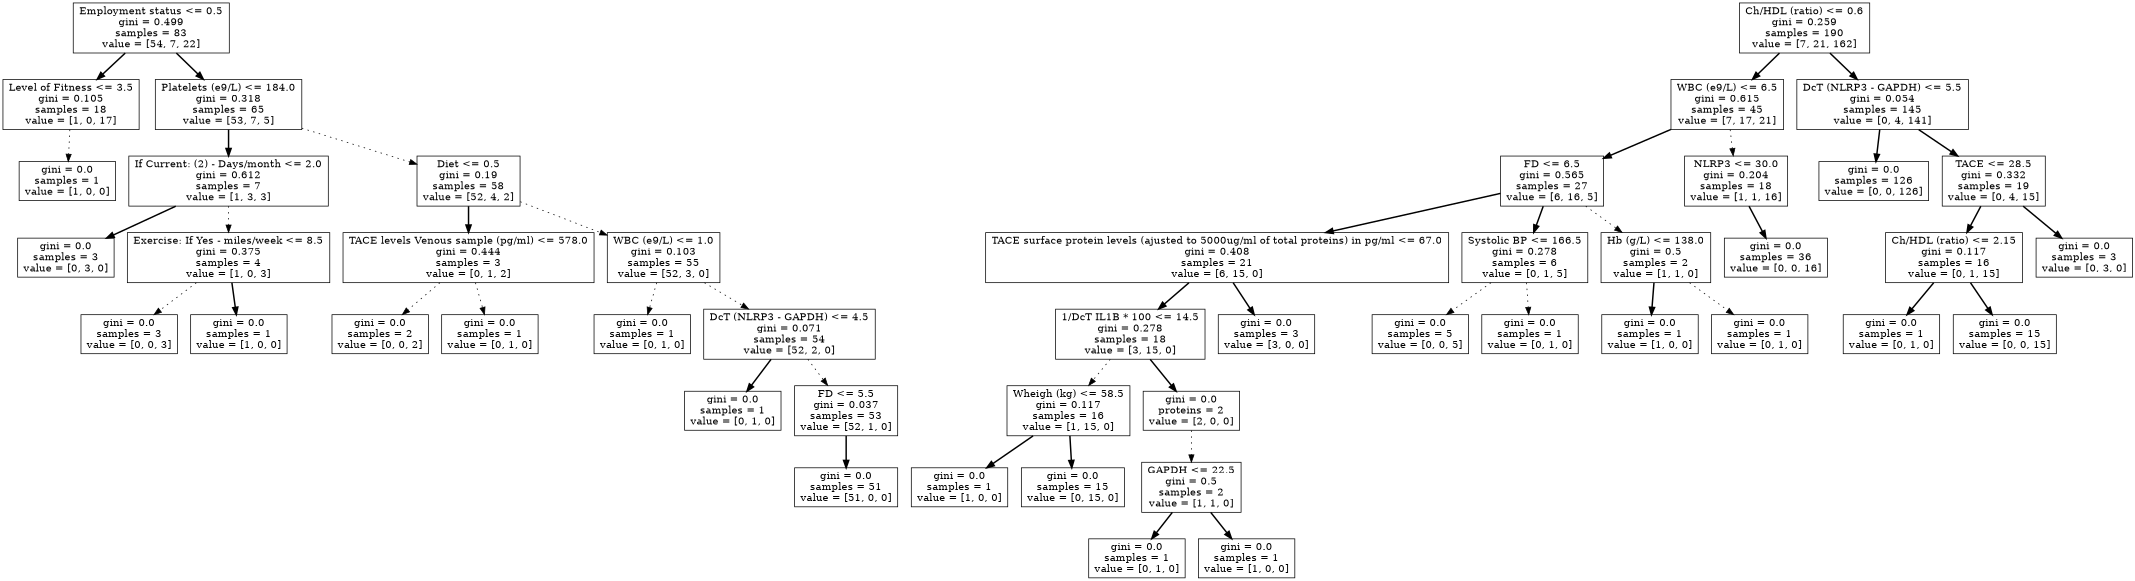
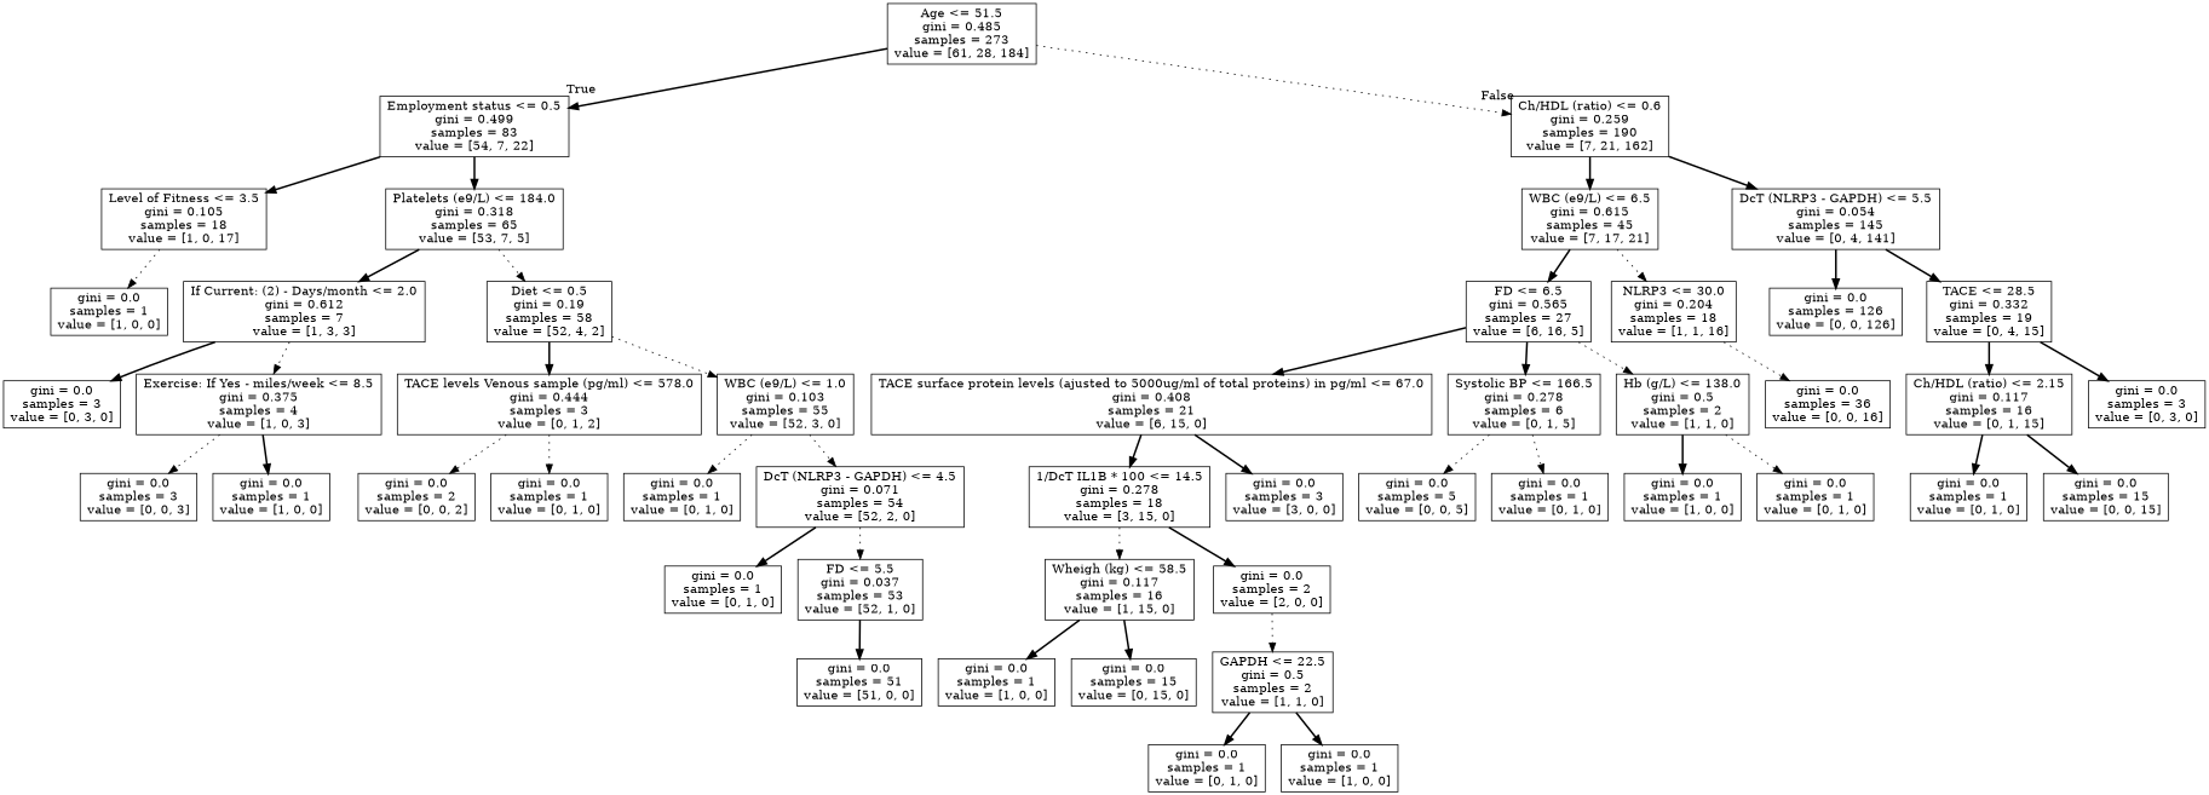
  digraph {
    node [shape=box]
    edge [style=bold]
+   n1 [label="Age <= 51.5\ngini = 0.485\nsamples = 273\nvalue = [61, 28, 184]"]
    n2 [label="Employment status <= 0.5\ngini = 0.499\nsamples = 83\nvalue = [54, 7, 22]"]
    n3 [label="Ch/HDL (ratio) <= 0.6\ngini = 0.259\nsamples = 190\nvalue = [7, 21, 162]"]
    n4 [label="Level of Fitness <= 3.5\ngini = 0.105\nsamples = 18\nvalue = [1, 0, 17]"]
    n5 [label="Platelets (e9/L) <= 184.0\ngini = 0.318\nsamples = 65\nvalue = [53, 7, 5]"]
    n6 [label="WBC (e9/L) <= 6.5\ngini = 0.615\nsamples = 45\nvalue = [7, 17, 21]"]
    n7 [label="DcT (NLRP3 - GAPDH) <= 5.5\ngini = 0.054\nsamples = 145\nvalue = [0, 4, 141]"]
    n8 [label="gini = 0.0\nsamples = 1\nvalue = [1, 0, 0]"]
    n9 [label="If Current: (2) - Days/month <= 2.0\ngini = 0.612\nsamples = 7\nvalue = [1, 3, 3]"]
    n10 [label="Diet <= 0.5\ngini = 0.19\nsamples = 58\nvalue = [52, 4, 2]"]
    n11 [label="gini = 0.0\nsamples = 3\nvalue = [0, 3, 0]"]
    n12 [label="Exercise: If Yes - miles/week <= 8.5\ngini = 0.375\nsamples = 4\nvalue = [1, 0, 3]"]
    n13 [label="TACE levels Venous sample (pg/ml) <= 578.0\ngini = 0.444\nsamples = 3\nvalue = [0, 1, 2]"]
    n14 [label="WBC (e9/L) <= 1.0\ngini = 0.103\nsamples = 55\nvalue = [52, 3, 0]"]
    n15 [label="gini = 0.0\nsamples = 3\nvalue = [0, 0, 3]"]
    n16 [label="gini = 0.0\nsamples = 1\nvalue = [1, 0, 0]"]
    n17 [label="gini = 0.0\nsamples = 2\nvalue = [0, 0, 2]"]
    n18 [label="gini = 0.0\nsamples = 1\nvalue = [0, 1, 0]"]
    n19 [label="gini = 0.0\nsamples = 1\nvalue = [0, 1, 0]"]
    n20 [label="DcT (NLRP3 - GAPDH) <= 4.5\ngini = 0.071\nsamples = 54\nvalue = [52, 2, 0]"]
    n21 [label="gini = 0.0\nsamples = 1\nvalue = [0, 1, 0]"]
    n22 [label="FD <= 5.5\ngini = 0.037\nsamples = 53\nvalue = [52, 1, 0]"]
    n23 [label="gini = 0.0\nsamples = 51\nvalue = [51, 0, 0]"]
    n24 [label="GAPDH <= 22.5\ngini = 0.5\nsamples = 2\nvalue = [1, 1, 0]"]
    n25 [label="gini = 0.0\nsamples = 1\nvalue = [0, 1, 0]"]
    n26 [label="gini = 0.0\nsamples = 1\nvalue = [1, 0, 0]"]
    n27 [label="FD <= 6.5\ngini = 0.565\nsamples = 27\nvalue = [6, 16, 5]"]
    n28 [label="NLRP3 <= 30.0\ngini = 0.204\nsamples = 18\nvalue = [1, 1, 16]"]
    n29 [label="gini = 0.0\nsamples = 126\nvalue = [0, 0, 126]"]
    n30 [label="TACE <= 28.5\ngini = 0.332\nsamples = 19\nvalue = [0, 4, 15]"]
    n31 [label="TACE surface protein levels (ajusted to 5000ug/ml of total proteins) in pg/ml <= 67.0\ngini = 0.408\nsamples = 21\nvalue = [6, 15, 0]"]
    n32 [label="Systolic BP <= 166.5\ngini = 0.278\nsamples = 6\nvalue = [0, 1, 5]"]
    n33 [label="Hb (g/L) <= 138.0\ngini = 0.5\nsamples = 2\nvalue = [1, 1, 0]"]
    n34 [label="gini = 0.0\nsamples = 36\nvalue = [0, 0, 16]"]
    n35 [label="1/DcT IL1B * 100 <= 14.5\ngini = 0.278\nsamples = 18\nvalue = [3, 15, 0]"]
    n36 [label="gini = 0.0\nsamples = 3\nvalue = [3, 0, 0]"]
    n37 [label="gini = 0.0\nsamples = 5\nvalue = [0, 0, 5]"]
    n38 [label="gini = 0.0\nsamples = 1\nvalue = [0, 1, 0]"]
    n39 [label="Wheigh (kg) <= 58.5\ngini = 0.117\nsamples = 16\nvalue = [1, 15, 0]"]
-   n40 [label="gini = 0.0\nproteins = 2\nvalue = [2, 0, 0]"]
+   n40 [label="gini = 0.0\nsamples = 2\nvalue = [2, 0, 0]"]
    n41 [label="gini = 0.0\nsamples = 1\nvalue = [1, 0, 0]"]
    n42 [label="gini = 0.0\nsamples = 15\nvalue = [0, 15, 0]"]
    n43 [label="gini = 0.0\nsamples = 1\nvalue = [1, 0, 0]"]
    n44 [label="gini = 0.0\nsamples = 1\nvalue = [0, 1, 0]"]
    n45 [label="Ch/HDL (ratio) <= 2.15\ngini = 0.117\nsamples = 16\nvalue = [0, 1, 15]"]
    n46 [label="gini = 0.0\nsamples = 3\nvalue = [0, 3, 0]"]
    n47 [label="gini = 0.0\nsamples = 1\nvalue = [0, 1, 0]"]
    n48 [label="gini = 0.0\nsamples = 15\nvalue = [0, 0, 15]"]
+   n1 -> n2 [headlabel=True labelangle=45 labeldistance=2.5]
+   n1 -> n3 [headlabel=False labelangle=-45 labeldistance=2.5 style=dotted]
    n2 -> n4
    n2 -> n5
    n3 -> n6
    n3 -> n7
    n4 -> n8 [style=dotted]
    n5 -> n9
    n5 -> n10 [style=dotted]
    n6 -> n27
    n6 -> n28 [style=dotted]
    n7 -> n29
    n7 -> n30
    n9 -> n11
    n9 -> n12 [style=dotted]
    n10 -> n13
    n10 -> n14 [style=dotted]
    n12 -> n15 [style=dotted]
    n12 -> n16
    n13 -> n17 [style=dotted]
    n13 -> n18 [style=dotted]
    n14 -> n19 [style=dotted]
    n14 -> n20 [style=dotted]
    n20 -> n21
    n20 -> n22 [style=dotted]
    n22 -> n23
    n24 -> n25
    n24 -> n26
    n27 -> n31
    n27 -> n32
    n27 -> n33 [style=dotted]
-   n28 -> n34
+   n28 -> n34 [style=dotted]
    n30 -> n45
    n30 -> n46
    n31 -> n35
    n31 -> n36
    n32 -> n37 [style=dotted]
    n32 -> n38 [style=dotted]
    n33 -> n43
    n33 -> n44 [style=dotted]
    n35 -> n39 [style=dotted]
    n35 -> n40
    n39 -> n41
    n39 -> n42
    n40 -> n24 [style=dotted]
    n45 -> n47
    n45 -> n48
  }
